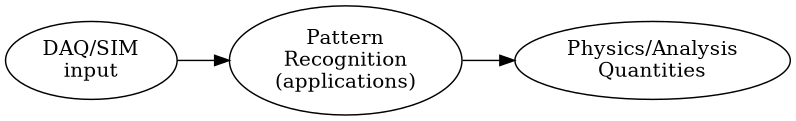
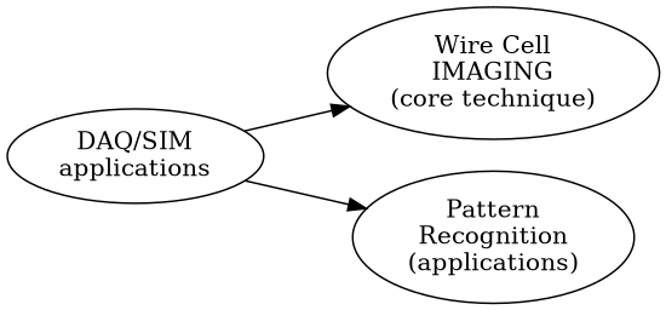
  digraph {
    rankdir=LR
-   n1 [label="DAQ/SIM\ninput"]
+   n1 [label="DAQ/SIM\napplications"]
+   n2 [label="Wire Cell\nIMAGING\n(core technique)"]
    n3 [label="Pattern\nRecognition\n(applications)"]
-   n4 [label="Physics/Analysis\nQuantities"]
+   n1 -> n2
    n1 -> n3
-   n3 -> n4
  }
